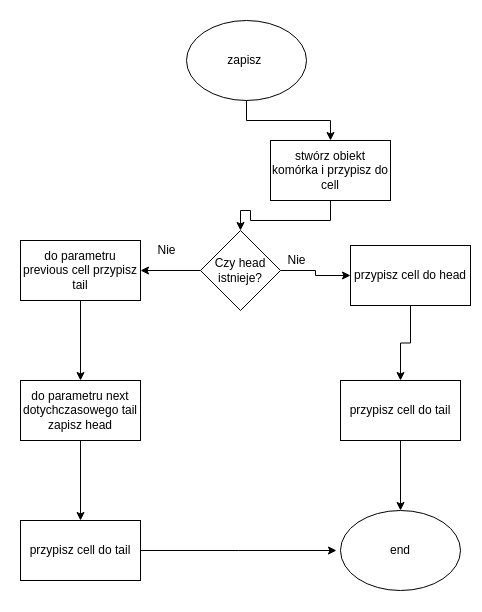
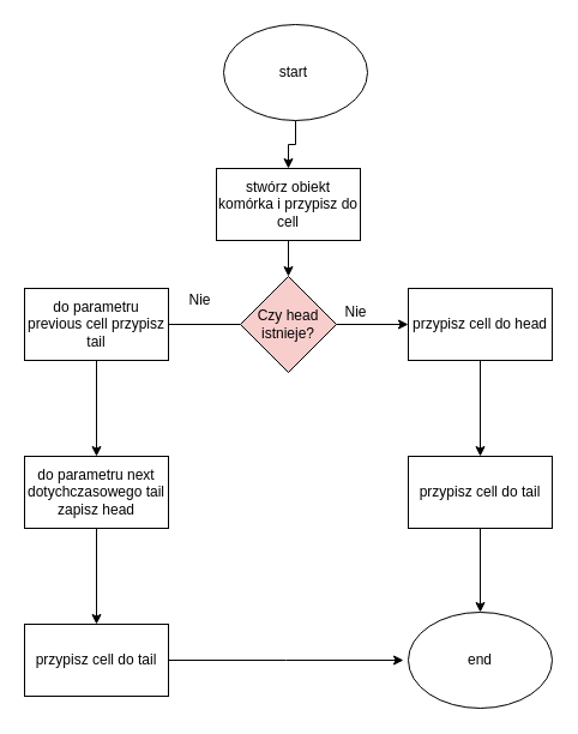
  <mxCell id="0" />
  <mxCell id="1" parent="0" />
  <mxCell id="2" value="" style="edgeStyle=orthogonalEdgeStyle;rounded=0;orthogonalLoop=1;jettySize=auto;html=1;" edge="1" parent="1" source="3" target="5"><mxGeometry relative="1" as="geometry" /></mxCell>
- <mxCell id="3" value="zapisz&amp;nbsp;" style="ellipse;whiteSpace=wrap;html=1;" vertex="1" parent="1"><mxGeometry x="186" y="20" width="120" height="80" as="geometry" /></mxCell>
+ <mxCell id="3" value="start&amp;nbsp;" style="ellipse;whiteSpace=wrap;html=1;" vertex="1" parent="1"><mxGeometry x="186" y="20" width="120" height="80" as="geometry" /></mxCell>
  <mxCell id="4" value="" style="edgeStyle=orthogonalEdgeStyle;rounded=0;orthogonalLoop=1;jettySize=auto;html=1;" edge="1" parent="1" source="5" target="8"><mxGeometry relative="1" as="geometry" /></mxCell>
- <mxCell id="5" value="stwórz obiekt komórka i przypisz do cell" style="rounded=0;whiteSpace=wrap;html=1;" vertex="1" parent="1"><mxGeometry x="270" y="140" width="120" height="60" as="geometry" /></mxCell>
+ <mxCell id="5" value="stwórz obiekt komórka i przypisz do cell" style="rounded=0;whiteSpace=wrap;html=1;" vertex="1" parent="1"><mxGeometry x="180" y="140" width="120" height="60" as="geometry" /></mxCell>
  <mxCell id="6" value="" style="edgeStyle=orthogonalEdgeStyle;rounded=0;orthogonalLoop=1;jettySize=auto;html=1;" edge="1" parent="1" source="8" target="10"><mxGeometry relative="1" as="geometry" /></mxCell>
- <mxCell id="7" value="" style="edgeStyle=orthogonalEdgeStyle;rounded=0;orthogonalLoop=1;jettySize=auto;html=1;" edge="1" parent="1" source="8" target="16"><mxGeometry relative="1" as="geometry" /></mxCell>
- <mxCell id="8" value="Czy head istnieje?" style="rhombus;whiteSpace=wrap;html=1;" vertex="1" parent="1"><mxGeometry x="200" y="230" width="80" height="80" as="geometry" /></mxCell>
+ <mxCell id="7" value="" style="edgeStyle=orthogonalEdgeStyle;rounded=0;orthogonalLoop=1;jettySize=auto;html=1;endArrow=none;" edge="1" parent="1" source="8" target="16"><mxGeometry relative="1" as="geometry" /></mxCell>
+ <mxCell id="8" value="Czy head istnieje?" style="rhombus;whiteSpace=wrap;html=1;fillColor=#f8cecc;" vertex="1" parent="1"><mxGeometry x="200" y="230" width="80" height="80" as="geometry" /></mxCell>
  <mxCell id="9" value="" style="edgeStyle=orthogonalEdgeStyle;rounded=0;orthogonalLoop=1;jettySize=auto;html=1;" edge="1" parent="1" source="10" target="13"><mxGeometry relative="1" as="geometry" /></mxCell>
- <mxCell id="10" value="przypisz cell do head" style="whiteSpace=wrap;html=1;" vertex="1" parent="1"><mxGeometry x="350" y="245" width="120" height="60" as="geometry" /></mxCell>
+ <mxCell id="10" value="przypisz cell do head" style="whiteSpace=wrap;html=1;" vertex="1" parent="1"><mxGeometry x="340" y="240" width="120" height="60" as="geometry" /></mxCell>
  <mxCell id="11" value="Nie" style="text;html=1;align=center;verticalAlign=middle;resizable=0;points=[];autosize=1;" vertex="1" parent="1"><mxGeometry x="281" y="250" width="30" height="20" as="geometry" /></mxCell>
  <mxCell id="12" value="" style="edgeStyle=orthogonalEdgeStyle;rounded=0;orthogonalLoop=1;jettySize=auto;html=1;" edge="1" parent="1" source="13" target="14"><mxGeometry relative="1" as="geometry" /></mxCell>
  <mxCell id="13" value="&lt;span&gt;przypisz cell do tail&lt;/span&gt;" style="whiteSpace=wrap;html=1;" vertex="1" parent="1"><mxGeometry x="340" y="380" width="120" height="60" as="geometry" /></mxCell>
  <mxCell id="14" value="end" style="ellipse;whiteSpace=wrap;html=1;" vertex="1" parent="1"><mxGeometry x="340" y="510" width="120" height="80" as="geometry" /></mxCell>
  <mxCell id="15" value="" style="edgeStyle=orthogonalEdgeStyle;rounded=0;orthogonalLoop=1;jettySize=auto;html=1;" edge="1" parent="1" source="16" target="19"><mxGeometry relative="1" as="geometry" /></mxCell>
  <mxCell id="16" value="do parametru previous cell przypisz tail" style="whiteSpace=wrap;html=1;" vertex="1" parent="1"><mxGeometry x="20" y="240" width="120" height="60" as="geometry" /></mxCell>
  <mxCell id="17" value="Nie" style="text;html=1;align=center;verticalAlign=middle;resizable=0;points=[];autosize=1;" vertex="1" parent="1"><mxGeometry x="151" y="240" width="30" height="20" as="geometry" /></mxCell>
  <mxCell id="18" value="" style="edgeStyle=orthogonalEdgeStyle;rounded=0;orthogonalLoop=1;jettySize=auto;html=1;" edge="1" parent="1" source="19" target="21"><mxGeometry relative="1" as="geometry" /></mxCell>
  <mxCell id="19" value="do parametru next dotychczasowego tail zapisz head" style="whiteSpace=wrap;html=1;" vertex="1" parent="1"><mxGeometry x="20" y="380" width="120" height="60" as="geometry" /></mxCell>
  <mxCell id="20" style="edgeStyle=orthogonalEdgeStyle;rounded=0;orthogonalLoop=1;jettySize=auto;html=1;" edge="1" parent="1" source="21"><mxGeometry relative="1" as="geometry"><mxPoint x="336" y="550" as="targetPoint" /></mxGeometry></mxCell>
  <mxCell id="21" value="przypisz cell do tail" style="whiteSpace=wrap;html=1;" vertex="1" parent="1"><mxGeometry x="20" y="520" width="120" height="60" as="geometry" /></mxCell>
